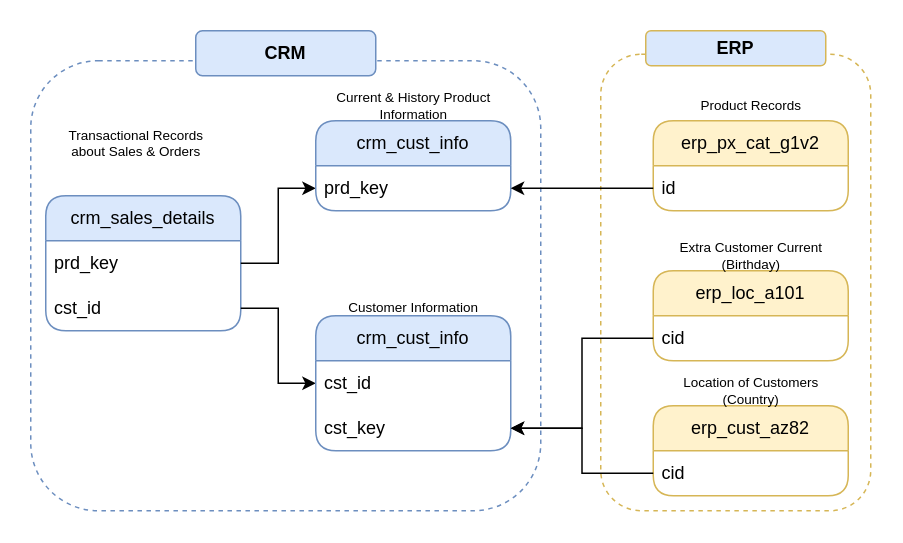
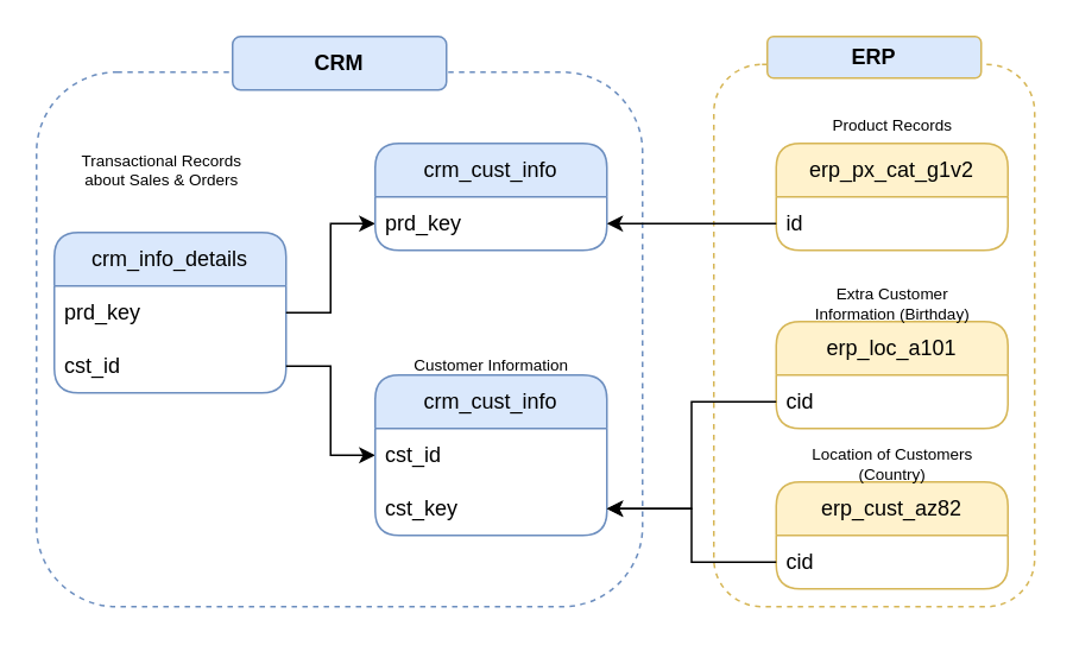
  <mxCell id="0" />
  <mxCell id="1" parent="0" />
  <mxCell id="2" value="" style="rounded=1;whiteSpace=wrap;html=1;fillColor=none;dashed=1;strokeColor=#6c8ebf;" vertex="1" parent="1"><mxGeometry x="20" y="40" width="340" height="300" as="geometry" /></mxCell>
  <mxCell id="3" value="" style="group" vertex="1" connectable="0" parent="1"><mxGeometry x="400" y="20" width="180" height="320" as="geometry" /></mxCell>
  <mxCell id="4" value="" style="rounded=1;whiteSpace=wrap;html=1;fillColor=none;dashed=1;strokeColor=#d6b656;" vertex="1" parent="3"><mxGeometry y="15.61" width="180" height="304.39" as="geometry" /></mxCell>
  <mxCell id="5" value="&lt;b&gt;ERP&lt;/b&gt;" style="rounded=1;whiteSpace=wrap;html=1;fillColor=#dae8fc;strokeColor=#d6b656;" vertex="1" parent="3"><mxGeometry x="30" width="120" height="23.415" as="geometry" /></mxCell>
- <mxCell id="6" value="crm_sales_details" style="swimlane;fontStyle=0;childLayout=stackLayout;horizontal=1;startSize=30;horizontalStack=0;resizeParent=1;resizeParentMax=0;resizeLast=0;collapsible=1;marginBottom=0;whiteSpace=wrap;html=1;rounded=1;fillColor=#dae8fc;strokeColor=#6c8ebf;" vertex="1" parent="1"><mxGeometry x="30" y="130" width="130" height="90" as="geometry" /></mxCell>
+ <mxCell id="6" value="crm_info_details" style="swimlane;fontStyle=0;childLayout=stackLayout;horizontal=1;startSize=30;horizontalStack=0;resizeParent=1;resizeParentMax=0;resizeLast=0;collapsible=1;marginBottom=0;whiteSpace=wrap;html=1;rounded=1;fillColor=#dae8fc;strokeColor=#6c8ebf;" vertex="1" parent="1"><mxGeometry x="30" y="130" width="130" height="90" as="geometry" /></mxCell>
  <mxCell id="7" value="prd_key" style="text;strokeColor=none;fillColor=none;align=left;verticalAlign=middle;spacingLeft=4;spacingRight=4;overflow=hidden;points=[[0,0.5],[1,0.5]];portConstraint=eastwest;rotatable=0;whiteSpace=wrap;html=1;" vertex="1" parent="6"><mxGeometry y="30" width="130" height="30" as="geometry" /></mxCell>
  <mxCell id="8" value="cst_id" style="text;strokeColor=none;fillColor=none;align=left;verticalAlign=middle;spacingLeft=4;spacingRight=4;overflow=hidden;points=[[0,0.5],[1,0.5]];portConstraint=eastwest;rotatable=0;whiteSpace=wrap;html=1;" vertex="1" parent="6"><mxGeometry y="60" width="130" height="30" as="geometry" /></mxCell>
  <mxCell id="9" value="Transactional Records about Sales &amp;amp; Orders" style="text;html=1;align=center;verticalAlign=middle;whiteSpace=wrap;rounded=0;fontSize=9;" vertex="1" parent="1"><mxGeometry x="37.5" y="85" width="105" height="20" as="geometry" /></mxCell>
  <mxCell id="10" style="edgeStyle=orthogonalEdgeStyle;rounded=0;orthogonalLoop=1;jettySize=auto;html=1;exitX=1;exitY=0.5;exitDx=0;exitDy=0;entryX=0;entryY=0.5;entryDx=0;entryDy=0;" edge="1" parent="1" source="7" target="14"><mxGeometry relative="1" as="geometry" /></mxCell>
  <mxCell id="11" style="edgeStyle=orthogonalEdgeStyle;rounded=0;orthogonalLoop=1;jettySize=auto;html=1;exitX=1;exitY=0.5;exitDx=0;exitDy=0;entryX=0;entryY=0.5;entryDx=0;entryDy=0;" edge="1" parent="1" source="8" target="18"><mxGeometry relative="1" as="geometry" /></mxCell>
  <mxCell id="12" value="" style="group" vertex="1" connectable="0" parent="1"><mxGeometry x="210" y="60" width="130" height="80" as="geometry" /></mxCell>
  <mxCell id="13" value="crm_cust_info" style="swimlane;fontStyle=0;childLayout=stackLayout;horizontal=1;startSize=30;horizontalStack=0;resizeParent=1;resizeParentMax=0;resizeLast=0;collapsible=1;marginBottom=0;whiteSpace=wrap;html=1;rounded=1;fillColor=#dae8fc;strokeColor=#6c8ebf;" vertex="1" parent="12"><mxGeometry y="20" width="130" height="60" as="geometry" /></mxCell>
  <mxCell id="14" value="prd_key" style="text;strokeColor=none;fillColor=none;align=left;verticalAlign=middle;spacingLeft=4;spacingRight=4;overflow=hidden;points=[[0,0.5],[1,0.5]];portConstraint=eastwest;rotatable=0;whiteSpace=wrap;html=1;" vertex="1" parent="13"><mxGeometry y="30" width="130" height="30" as="geometry" /></mxCell>
- <mxCell id="15" value="Current &amp;amp; History Product Information" style="text;html=1;align=center;verticalAlign=middle;whiteSpace=wrap;rounded=0;fontSize=9;" vertex="1" parent="12"><mxGeometry x="12.5" width="105" height="20" as="geometry" /></mxCell>
  <mxCell id="16" value="" style="group" vertex="1" connectable="0" parent="1"><mxGeometry x="210" y="200" width="130" height="70" as="geometry" /></mxCell>
  <mxCell id="17" value="crm_cust_info" style="swimlane;fontStyle=0;childLayout=stackLayout;horizontal=1;startSize=30;horizontalStack=0;resizeParent=1;resizeParentMax=0;resizeLast=0;collapsible=1;marginBottom=0;whiteSpace=wrap;html=1;rounded=1;fillColor=#dae8fc;strokeColor=#6c8ebf;" vertex="1" parent="16"><mxGeometry y="10" width="130" height="90" as="geometry" /></mxCell>
  <mxCell id="18" value="cst_id" style="text;strokeColor=none;fillColor=none;align=left;verticalAlign=middle;spacingLeft=4;spacingRight=4;overflow=hidden;points=[[0,0.5],[1,0.5]];portConstraint=eastwest;rotatable=0;whiteSpace=wrap;html=1;" vertex="1" parent="17"><mxGeometry y="30" width="130" height="30" as="geometry" /></mxCell>
  <mxCell id="19" value="cst_key" style="text;strokeColor=none;fillColor=none;align=left;verticalAlign=middle;spacingLeft=4;spacingRight=4;overflow=hidden;points=[[0,0.5],[1,0.5]];portConstraint=eastwest;rotatable=0;whiteSpace=wrap;html=1;" vertex="1" parent="17"><mxGeometry y="60" width="130" height="30" as="geometry" /></mxCell>
  <mxCell id="20" value="Customer Information" style="text;html=1;align=center;verticalAlign=middle;whiteSpace=wrap;rounded=0;fontSize=9;" vertex="1" parent="16"><mxGeometry x="12.5" width="105" height="10" as="geometry" /></mxCell>
  <mxCell id="21" value="" style="group" vertex="1" connectable="0" parent="1"><mxGeometry x="435" y="250" width="130" height="80" as="geometry" /></mxCell>
  <mxCell id="22" value="erp_cust_az82" style="swimlane;fontStyle=0;childLayout=stackLayout;horizontal=1;startSize=30;horizontalStack=0;resizeParent=1;resizeParentMax=0;resizeLast=0;collapsible=1;marginBottom=0;whiteSpace=wrap;html=1;rounded=1;fillColor=#fff2cc;strokeColor=#d6b656;" vertex="1" parent="21"><mxGeometry y="20" width="130" height="60" as="geometry" /></mxCell>
  <mxCell id="23" value="cid" style="text;strokeColor=none;fillColor=none;align=left;verticalAlign=middle;spacingLeft=4;spacingRight=4;overflow=hidden;points=[[0,0.5],[1,0.5]];portConstraint=eastwest;rotatable=0;whiteSpace=wrap;html=1;" vertex="1" parent="22"><mxGeometry y="30" width="130" height="30" as="geometry" /></mxCell>
  <mxCell id="24" value="Location of Customers (Country)" style="text;html=1;align=center;verticalAlign=middle;whiteSpace=wrap;rounded=0;fontSize=9;" vertex="1" parent="21"><mxGeometry x="12.5" width="105" height="20" as="geometry" /></mxCell>
  <mxCell id="25" style="edgeStyle=orthogonalEdgeStyle;rounded=0;orthogonalLoop=1;jettySize=auto;html=1;exitX=0;exitY=0.5;exitDx=0;exitDy=0;entryX=1;entryY=0.5;entryDx=0;entryDy=0;" edge="1" parent="1" source="23" target="19"><mxGeometry relative="1" as="geometry" /></mxCell>
  <mxCell id="26" value="" style="group" vertex="1" connectable="0" parent="1"><mxGeometry x="435" y="160" width="130" height="80" as="geometry" /></mxCell>
  <mxCell id="27" value="erp_loc_a101" style="swimlane;fontStyle=0;childLayout=stackLayout;horizontal=1;startSize=30;horizontalStack=0;resizeParent=1;resizeParentMax=0;resizeLast=0;collapsible=1;marginBottom=0;whiteSpace=wrap;html=1;rounded=1;fillColor=#fff2cc;strokeColor=#d6b656;" vertex="1" parent="26"><mxGeometry y="20" width="130" height="60" as="geometry" /></mxCell>
  <mxCell id="28" value="cid" style="text;strokeColor=none;fillColor=none;align=left;verticalAlign=middle;spacingLeft=4;spacingRight=4;overflow=hidden;points=[[0,0.5],[1,0.5]];portConstraint=eastwest;rotatable=0;whiteSpace=wrap;html=1;" vertex="1" parent="27"><mxGeometry y="30" width="130" height="30" as="geometry" /></mxCell>
- <mxCell id="29" value="Extra Customer Current (Birthday)" style="text;html=1;align=center;verticalAlign=middle;whiteSpace=wrap;rounded=0;fontSize=9;" vertex="1" parent="26"><mxGeometry x="12.5" width="105" height="20" as="geometry" /></mxCell>
+ <mxCell id="29" value="Extra Customer Information (Birthday)" style="text;html=1;align=center;verticalAlign=middle;whiteSpace=wrap;rounded=0;fontSize=9;" vertex="1" parent="26"><mxGeometry x="12.5" width="105" height="20" as="geometry" /></mxCell>
  <mxCell id="30" value="" style="group" vertex="1" connectable="0" parent="1"><mxGeometry x="435" y="60" width="130" height="80" as="geometry" /></mxCell>
  <mxCell id="31" value="erp_px_cat_g1v2" style="swimlane;fontStyle=0;childLayout=stackLayout;horizontal=1;startSize=30;horizontalStack=0;resizeParent=1;resizeParentMax=0;resizeLast=0;collapsible=1;marginBottom=0;whiteSpace=wrap;html=1;rounded=1;fillColor=#fff2cc;strokeColor=#d6b656;" vertex="1" parent="30"><mxGeometry y="20" width="130" height="60" as="geometry" /></mxCell>
  <mxCell id="32" value="id" style="text;strokeColor=none;fillColor=none;align=left;verticalAlign=middle;spacingLeft=4;spacingRight=4;overflow=hidden;points=[[0,0.5],[1,0.5]];portConstraint=eastwest;rotatable=0;whiteSpace=wrap;html=1;" vertex="1" parent="31"><mxGeometry y="30" width="130" height="30" as="geometry" /></mxCell>
  <mxCell id="33" value="Product Records" style="text;html=1;align=center;verticalAlign=middle;whiteSpace=wrap;rounded=0;fontSize=9;" vertex="1" parent="30"><mxGeometry x="12.5" width="105" height="20" as="geometry" /></mxCell>
  <mxCell id="34" style="edgeStyle=orthogonalEdgeStyle;rounded=0;orthogonalLoop=1;jettySize=auto;html=1;exitX=0;exitY=0.5;exitDx=0;exitDy=0;entryX=1;entryY=0.5;entryDx=0;entryDy=0;" edge="1" parent="1" source="32" target="14"><mxGeometry relative="1" as="geometry" /></mxCell>
  <mxCell id="35" value="&lt;b&gt;CRM&lt;/b&gt;" style="rounded=1;whiteSpace=wrap;html=1;fillColor=#dae8fc;strokeColor=#6c8ebf;" vertex="1" parent="1"><mxGeometry x="130" y="20" width="120" height="30" as="geometry" /></mxCell>
  <mxCell id="36" style="edgeStyle=orthogonalEdgeStyle;rounded=0;orthogonalLoop=1;jettySize=auto;html=1;entryX=1;entryY=0.5;entryDx=0;entryDy=0;" edge="1" parent="1" source="28" target="19"><mxGeometry relative="1" as="geometry"><mxPoint x="380" y="225" as="targetPoint" /></mxGeometry></mxCell>
